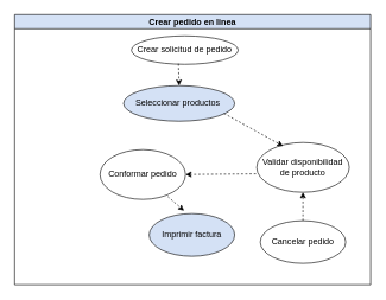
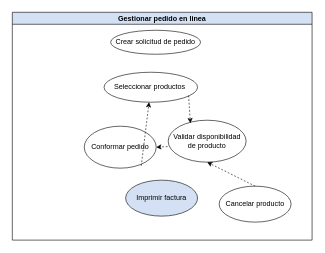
  <mxCell id="0" />
  <mxCell id="1" parent="0" />
- <mxCell id="2" value="Crear pedido en linea" style="swimlane;fillColor=#D4E1F5;startSize=20;" vertex="1" parent="1"><mxGeometry x="20" y="20" width="500" height="380" as="geometry" /></mxCell>
- <mxCell id="3" value="Seleccionar productos&amp;nbsp;" style="ellipse;whiteSpace=wrap;html=1;fillColor=#d4e1f5;" vertex="1" parent="2"><mxGeometry x="153" y="100" width="156" height="50" as="geometry" /></mxCell>
+ <mxCell id="2" value="Gestionar pedido en linea" style="swimlane;fillColor=#D4E1F5;startSize=20;" vertex="1" parent="1"><mxGeometry x="20" y="20" width="500" height="380" as="geometry" /></mxCell>
+ <mxCell id="3" value="Seleccionar productos&amp;nbsp;" style="ellipse;whiteSpace=wrap;html=1;" vertex="1" parent="2"><mxGeometry x="153" y="100" width="156" height="50" as="geometry" /></mxCell>
  <mxCell id="4" value="Crear solicitud de pedido" style="ellipse;whiteSpace=wrap;html=1;" vertex="1" parent="2"><mxGeometry x="164" y="30" width="150" height="40" as="geometry" /></mxCell>
- <mxCell id="5" value="Validar disponibilidad de producto" style="ellipse;whiteSpace=wrap;html=1;" vertex="1" parent="2"><mxGeometry x="340" y="180" width="130" height="70" as="geometry" /></mxCell>
+ <mxCell id="5" value="Validar disponibilidad de producto" style="ellipse;whiteSpace=wrap;html=1;" vertex="1" parent="2"><mxGeometry x="260" y="180" width="130" height="70" as="geometry" /></mxCell>
  <mxCell id="6" value="Conformar pedido" style="ellipse;whiteSpace=wrap;html=1;" vertex="1" parent="2"><mxGeometry x="120" y="190" width="120" height="70" as="geometry" /></mxCell>
  <mxCell id="7" value="Imprimir factura" style="ellipse;whiteSpace=wrap;html=1;fillColor=#d4e1f5;" vertex="1" parent="2"><mxGeometry x="189" y="280" width="120" height="60" as="geometry" /></mxCell>
- <mxCell id="8" value="" style="endArrow=classic;html=1;entryX=0.5;entryY=0;entryDx=0;entryDy=0;exitX=0.44;exitY=0.975;exitDx=0;exitDy=0;exitPerimeter=0;dashed=1;" edge="1" parent="2" source="4" target="3"><mxGeometry width="50" height="50" relative="1" as="geometry"><mxPoint x="225" y="80" as="sourcePoint" /><mxPoint x="275" y="30" as="targetPoint" /></mxGeometry></mxCell>
  <mxCell id="9" value="" style="endArrow=classic;html=1;dashed=1;exitX=0.904;exitY=0.78;exitDx=0;exitDy=0;exitPerimeter=0;entryX=0.285;entryY=0.071;entryDx=0;entryDy=0;entryPerimeter=0;" edge="1" parent="2" source="3" target="5"><mxGeometry width="50" height="50" relative="1" as="geometry"><mxPoint x="360" y="190" as="sourcePoint" /><mxPoint x="390" y="190" as="targetPoint" /></mxGeometry></mxCell>
  <mxCell id="10" value="" style="endArrow=classic;html=1;dashed=1;exitX=-0.008;exitY=0.629;exitDx=0;exitDy=0;exitPerimeter=0;" edge="1" parent="2" source="5" target="6"><mxGeometry width="50" height="50" relative="1" as="geometry"><mxPoint x="200" y="250" as="sourcePoint" /><mxPoint x="250" y="200" as="targetPoint" /></mxGeometry></mxCell>
- <mxCell id="11" value="" style="endArrow=classic;html=1;dashed=1;entryX=0.408;entryY=-0.067;entryDx=0;entryDy=0;entryPerimeter=0;exitX=0.792;exitY=0.943;exitDx=0;exitDy=0;exitPerimeter=0;" edge="1" parent="2" source="6" target="7"><mxGeometry width="50" height="50" relative="1" as="geometry"><mxPoint x="200" y="240" as="sourcePoint" /><mxPoint x="250" y="190" as="targetPoint" /></mxGeometry></mxCell>
- <mxCell id="12" value="Cancelar pedido" style="ellipse;whiteSpace=wrap;html=1;" vertex="1" parent="2"><mxGeometry x="345" y="290" width="120" height="60" as="geometry" /></mxCell>
+ <mxCell id="11" value="" style="endArrow=classic;html=1;dashed=1;exitX=0.792;exitY=0.943;exitDx=0;exitDy=0;exitPerimeter=0;" edge="1" parent="2" source="6" target="3"><mxGeometry width="50" height="50" relative="1" as="geometry"><mxPoint x="200" y="240" as="sourcePoint" /><mxPoint x="250" y="190" as="targetPoint" /></mxGeometry></mxCell>
+ <mxCell id="12" value="Cancelar producto" style="ellipse;whiteSpace=wrap;html=1;" vertex="1" parent="2"><mxGeometry x="345" y="290" width="120" height="60" as="geometry" /></mxCell>
  <mxCell id="13" value="" style="endArrow=classic;html=1;entryX=0.5;entryY=1;entryDx=0;entryDy=0;dashed=1;exitX=0.5;exitY=0;exitDx=0;exitDy=0;" edge="1" parent="2" source="12" target="5"><mxGeometry width="50" height="50" relative="1" as="geometry"><mxPoint x="410" y="290" as="sourcePoint" /><mxPoint x="480" y="240" as="targetPoint" /></mxGeometry></mxCell>
